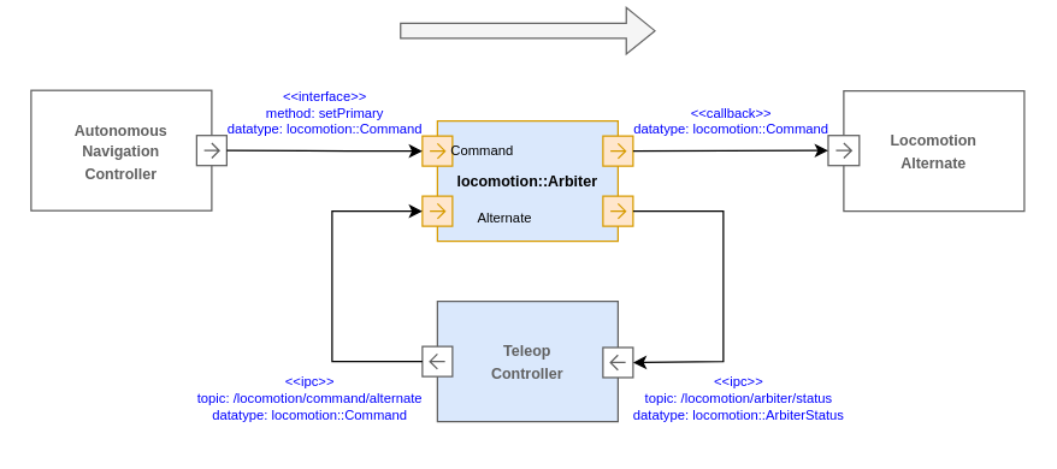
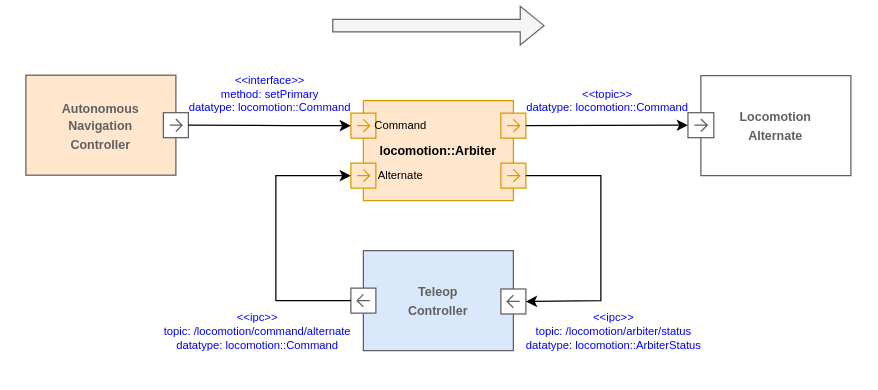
  <mxCell id="0" />
  <mxCell id="1" parent="0" />
- <mxCell id="2" value="&lt;font style=&quot;font-size: 10px;&quot;&gt;&lt;b&gt;locomotion::Arbiter&lt;/b&gt;&lt;/font&gt;" style="rounded=0;whiteSpace=wrap;html=1;fillColor=#dae8fc;strokeColor=#d79b00;" parent="1" vertex="1"><mxGeometry x="290" y="80" width="120" height="80" as="geometry" /></mxCell>
+ <mxCell id="2" value="&lt;font style=&quot;font-size: 10px;&quot;&gt;&lt;b&gt;locomotion::Arbiter&lt;/b&gt;&lt;/font&gt;" style="rounded=0;whiteSpace=wrap;html=1;fillColor=#ffe6cc;strokeColor=#d79b00;" parent="1" vertex="1"><mxGeometry x="290" y="80" width="120" height="80" as="geometry" /></mxCell>
  <mxCell id="3" value="&lt;font&gt;&amp;lt;&amp;lt;ipc&amp;gt;&amp;gt;&lt;/font&gt;&lt;div&gt;&lt;font&gt;topic: /locomotion/command/alternate&lt;/font&gt;&lt;/div&gt;&lt;div&gt;&lt;font&gt;datatype: locomotion::Command&lt;/font&gt;&lt;/div&gt;" style="text;html=1;align=center;verticalAlign=middle;resizable=0;points=[];autosize=1;strokeColor=none;fillColor=none;fontSize=9;fontColor=#0000FF;" parent="1" vertex="1"><mxGeometry x="120" y="240" width="170" height="50" as="geometry" /></mxCell>
  <mxCell id="4" value="&lt;font&gt;&amp;lt;&amp;lt;ipc&amp;gt;&amp;gt;&lt;/font&gt;&lt;div&gt;&lt;font&gt;topic: /locomotion/arbiter/status&lt;/font&gt;&lt;/div&gt;&lt;div&gt;&lt;font&gt;datatype: locomotion::ArbiterStatus&lt;/font&gt;&lt;/div&gt;" style="text;html=1;align=center;verticalAlign=middle;resizable=0;points=[];autosize=1;strokeColor=none;fillColor=none;fontSize=9;fontColor=#0000FF;" parent="1" vertex="1"><mxGeometry x="410" y="240" width="160" height="50" as="geometry" /></mxCell>
  <mxCell id="5" value="" style="html=1;shape=mxgraph.sysml.port;sysMLPortType=flowN;rotation=90;fillColor=#ffe6cc;strokeColor=#d79b00;" parent="1" vertex="1"><mxGeometry x="280" y="90" width="20" height="20" as="geometry" /></mxCell>
  <mxCell id="6" value="" style="html=1;shape=mxgraph.sysml.port;sysMLPortType=flowN;rotation=90;fillColor=#ffe6cc;strokeColor=#d79b00;" parent="1" vertex="1"><mxGeometry x="400" y="90" width="20" height="20" as="geometry" /></mxCell>
  <mxCell id="7" value="" style="html=1;shape=mxgraph.sysml.port;sysMLPortType=flowN;rotation=90;fillColor=#ffe6cc;strokeColor=#d79b00;" parent="1" vertex="1"><mxGeometry x="280" y="130" width="20" height="20" as="geometry" /></mxCell>
  <mxCell id="8" value="" style="html=1;shape=mxgraph.sysml.port;sysMLPortType=flowN;rotation=90;fillColor=#ffe6cc;strokeColor=#d79b00;" parent="1" vertex="1"><mxGeometry x="400" y="130" width="20" height="20" as="geometry" /></mxCell>
- <mxCell id="9" value="&lt;font color=&quot;#606060&quot;&gt;&lt;span style=&quot;font-size: 10px;&quot;&gt;&lt;b&gt;Autonomous&lt;/b&gt;&lt;/span&gt;&lt;/font&gt;&lt;div&gt;&lt;font color=&quot;#606060&quot;&gt;&lt;span style=&quot;font-size: 10px;&quot;&gt;&lt;b&gt;Navigation&lt;/b&gt;&lt;/span&gt;&lt;/font&gt;&lt;/div&gt;&lt;div&gt;&lt;font color=&quot;#606060&quot;&gt;&lt;span style=&quot;font-size: 10px;&quot;&gt;&lt;b&gt;Controller&lt;/b&gt;&lt;/span&gt;&lt;/font&gt;&lt;/div&gt;" style="rounded=0;whiteSpace=wrap;html=1;strokeColor=#606060;" parent="1" vertex="1"><mxGeometry x="20" y="59.65" width="120" height="80" as="geometry" /></mxCell>
+ <mxCell id="9" value="&lt;font color=&quot;#606060&quot;&gt;&lt;span style=&quot;font-size: 10px;&quot;&gt;&lt;b&gt;Autonomous&lt;/b&gt;&lt;/span&gt;&lt;/font&gt;&lt;div&gt;&lt;font color=&quot;#606060&quot;&gt;&lt;span style=&quot;font-size: 10px;&quot;&gt;&lt;b&gt;Navigation&lt;/b&gt;&lt;/span&gt;&lt;/font&gt;&lt;/div&gt;&lt;div&gt;&lt;font color=&quot;#606060&quot;&gt;&lt;span style=&quot;font-size: 10px;&quot;&gt;&lt;b&gt;Controller&lt;/b&gt;&lt;/span&gt;&lt;/font&gt;&lt;/div&gt;" style="rounded=0;whiteSpace=wrap;html=1;strokeColor=#606060;fillColor=#ffe6cc;" parent="1" vertex="1"><mxGeometry x="20" y="59.65" width="120" height="80" as="geometry" /></mxCell>
  <mxCell id="10" value="" style="html=1;shape=mxgraph.sysml.port;sysMLPortType=flowN;rotation=90;strokeColor=#606060;" parent="1" vertex="1"><mxGeometry x="130" y="89.65" width="20" height="20" as="geometry" /></mxCell>
  <mxCell id="11" value="&lt;font color=&quot;#606060&quot;&gt;&lt;span style=&quot;font-size: 10px;&quot;&gt;&lt;b&gt;Teleop&lt;/b&gt;&lt;/span&gt;&lt;/font&gt;&lt;div&gt;&lt;font color=&quot;#606060&quot;&gt;&lt;span style=&quot;font-size: 10px;&quot;&gt;&lt;b&gt;Controller&lt;/b&gt;&lt;/span&gt;&lt;/font&gt;&lt;/div&gt;" style="rounded=0;whiteSpace=wrap;html=1;strokeColor=#606060;fillColor=#dae8fc;" parent="1" vertex="1"><mxGeometry x="290" y="200" width="120" height="80" as="geometry" /></mxCell>
  <mxCell id="12" value="&lt;div&gt;&lt;font style=&quot;font-size: 10px; color: rgb(96, 96, 96);&quot;&gt;&lt;b style=&quot;&quot;&gt;Locomotion&lt;/b&gt;&lt;/font&gt;&lt;div&gt;&lt;font style=&quot;font-size: 10px; color: rgb(96, 96, 96);&quot;&gt;&lt;b style=&quot;&quot;&gt;Alternate&lt;/b&gt;&lt;/font&gt;&lt;/div&gt;&lt;/div&gt;" style="rounded=0;whiteSpace=wrap;html=1;strokeColor=#606060;" parent="1" vertex="1"><mxGeometry x="560" y="60" width="120" height="80" as="geometry" /></mxCell>
  <mxCell id="13" value="" style="html=1;shape=mxgraph.sysml.port;sysMLPortType=flowN;rotation=90;strokeColor=#606060;" parent="1" vertex="1"><mxGeometry x="550" y="89.31" width="20" height="20.69" as="geometry" /></mxCell>
  <mxCell id="14" value="" style="html=1;shape=mxgraph.sysml.port;sysMLPortType=flowN;rotation=-90;strokeColor=#606060;" parent="1" vertex="1"><mxGeometry x="400" y="230.69" width="20" height="20" as="geometry" /></mxCell>
- <mxCell id="15" value="Alternate" style="text;html=1;align=center;verticalAlign=middle;whiteSpace=wrap;rounded=0;fontSize=9;" parent="1" vertex="1"><mxGeometry x="315" y="132.5" width="40" height="25" as="geometry" /></mxCell>
+ <mxCell id="15" value="Alternate" style="text;html=1;align=center;verticalAlign=middle;whiteSpace=wrap;rounded=0;fontSize=9;" parent="1" vertex="1"><mxGeometry x="300" y="127.5" width="40" height="25" as="geometry" /></mxCell>
  <mxCell id="16" value="Command" style="text;html=1;align=center;verticalAlign=middle;whiteSpace=wrap;rounded=0;fontSize=9;" parent="1" vertex="1"><mxGeometry x="300" y="87.5" width="40" height="25" as="geometry" /></mxCell>
  <mxCell id="17" value="&lt;font&gt;&amp;lt;&amp;lt;interface&amp;gt;&amp;gt;&lt;/font&gt;&lt;div&gt;&lt;font&gt;method: setPrimary&lt;/font&gt;&lt;/div&gt;&lt;div&gt;&lt;font&gt;datatype: locomotion::Command&lt;/font&gt;&lt;/div&gt;" style="text;html=1;align=center;verticalAlign=middle;resizable=0;points=[];autosize=1;strokeColor=none;fillColor=none;fontSize=9;fontColor=#0000FF;" parent="1" vertex="1"><mxGeometry x="140" y="50" width="150" height="50" as="geometry" /></mxCell>
  <mxCell id="18" value="" style="endArrow=classic;html=1;rounded=0;exitX=0.5;exitY=0;exitDx=0;exitDy=0;exitPerimeter=0;entryX=0.5;entryY=1;entryDx=0;entryDy=0;entryPerimeter=0;" parent="1" source="6" target="13" edge="1"><mxGeometry width="50" height="50" relative="1" as="geometry"><mxPoint x="620" y="310" as="sourcePoint" /><mxPoint x="670" y="260" as="targetPoint" /></mxGeometry></mxCell>
- <mxCell id="19" value="&lt;font&gt;&amp;lt;&amp;lt;callback&amp;gt;&amp;gt;&lt;/font&gt;&lt;div&gt;&lt;font&gt;datatype: locomotion::Command&lt;/font&gt;&lt;/div&gt;" style="text;html=1;align=center;verticalAlign=middle;resizable=0;points=[];autosize=1;strokeColor=none;fillColor=none;fontSize=9;fontColor=#0000FF;" parent="1" vertex="1"><mxGeometry x="410" y="60" width="150" height="40" as="geometry" /></mxCell>
+ <mxCell id="19" value="&lt;font&gt;&amp;lt;&amp;lt;topic&amp;gt;&amp;gt;&lt;/font&gt;&lt;div&gt;&lt;font&gt;datatype: locomotion::Command&lt;/font&gt;&lt;/div&gt;" style="text;html=1;align=center;verticalAlign=middle;resizable=0;points=[];autosize=1;strokeColor=none;fillColor=none;fontSize=9;fontColor=#0000FF;" parent="1" vertex="1"><mxGeometry x="410" y="60" width="150" height="40" as="geometry" /></mxCell>
  <mxCell id="20" value="" style="html=1;shape=mxgraph.sysml.port;sysMLPortType=flowN;rotation=-90;strokeColor=#606060;" parent="1" vertex="1"><mxGeometry x="280" y="230" width="20" height="20" as="geometry" /></mxCell>
  <mxCell id="21" value="" style="endArrow=classic;html=1;rounded=0;entryX=0.5;entryY=1;entryDx=0;entryDy=0;entryPerimeter=0;exitX=0.5;exitY=0;exitDx=0;exitDy=0;exitPerimeter=0;strokeWidth=1;" parent="1" source="10" target="5" edge="1"><mxGeometry width="50" height="50" relative="1" as="geometry"><mxPoint x="620" y="310" as="sourcePoint" /><mxPoint x="670" y="260" as="targetPoint" /><Array as="points"><mxPoint x="230" y="100" /></Array></mxGeometry></mxCell>
  <mxCell id="22" value="" style="endArrow=classic;html=1;rounded=0;entryX=0.5;entryY=1;entryDx=0;entryDy=0;entryPerimeter=0;exitX=0.5;exitY=0;exitDx=0;exitDy=0;exitPerimeter=0;" parent="1" source="8" target="14" edge="1"><mxGeometry width="50" height="50" relative="1" as="geometry"><mxPoint x="330" y="310" as="sourcePoint" /><mxPoint x="380" y="260" as="targetPoint" /><Array as="points"><mxPoint x="480" y="140" /><mxPoint x="480" y="240" /></Array></mxGeometry></mxCell>
  <mxCell id="23" value="" style="endArrow=classic;html=1;rounded=0;entryX=0.5;entryY=1;entryDx=0;entryDy=0;entryPerimeter=0;exitX=0.5;exitY=0;exitDx=0;exitDy=0;exitPerimeter=0;" parent="1" source="20" target="7" edge="1"><mxGeometry width="50" height="50" relative="1" as="geometry"><mxPoint x="330" y="310" as="sourcePoint" /><mxPoint x="380" y="260" as="targetPoint" /><Array as="points"><mxPoint x="220" y="240" /><mxPoint x="220" y="140" /></Array></mxGeometry></mxCell>
  <mxCell id="24" value="" style="shape=flexArrow;endArrow=classic;html=1;rounded=0;fillColor=#f5f5f5;strokeColor=#666666;" parent="1" edge="1"><mxGeometry width="50" height="50" relative="1" as="geometry"><mxPoint x="265" y="20" as="sourcePoint" /><mxPoint x="435" y="20" as="targetPoint" /></mxGeometry></mxCell>
